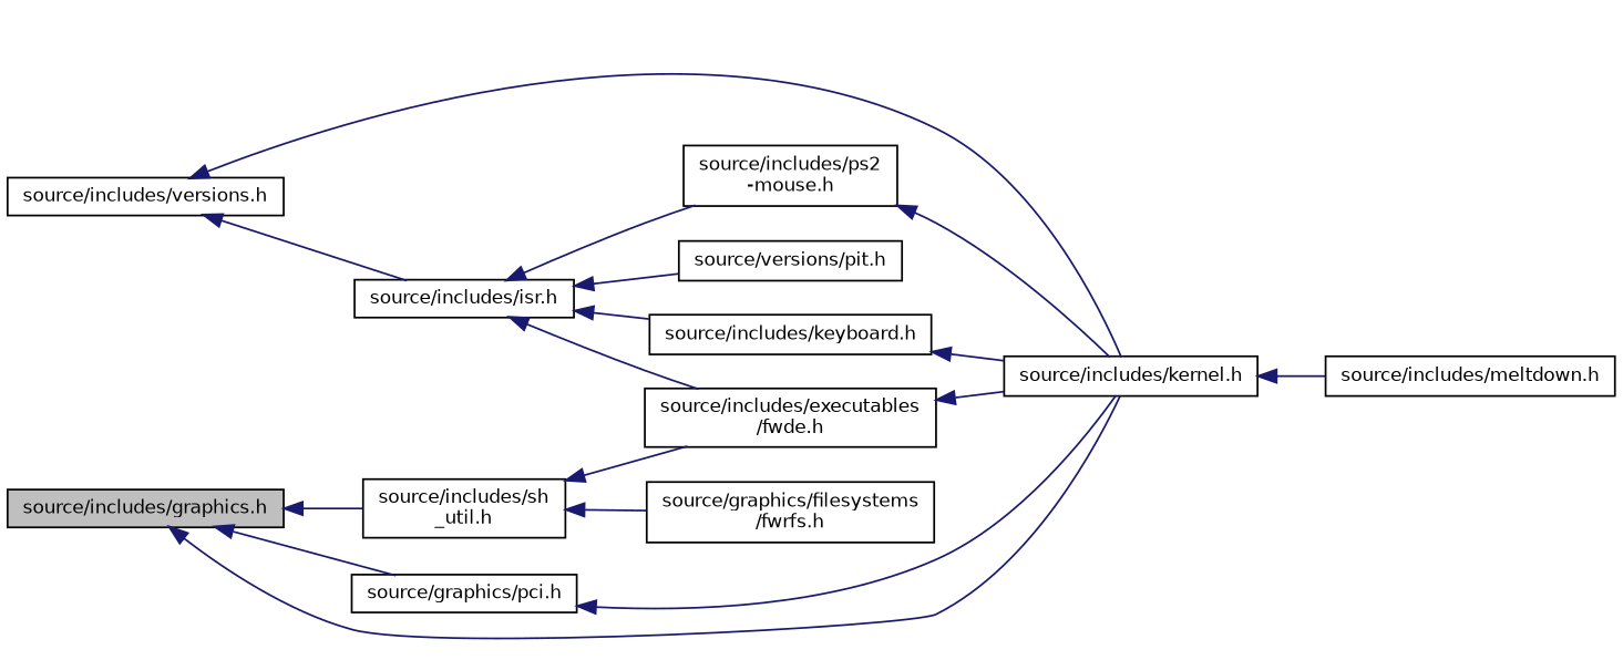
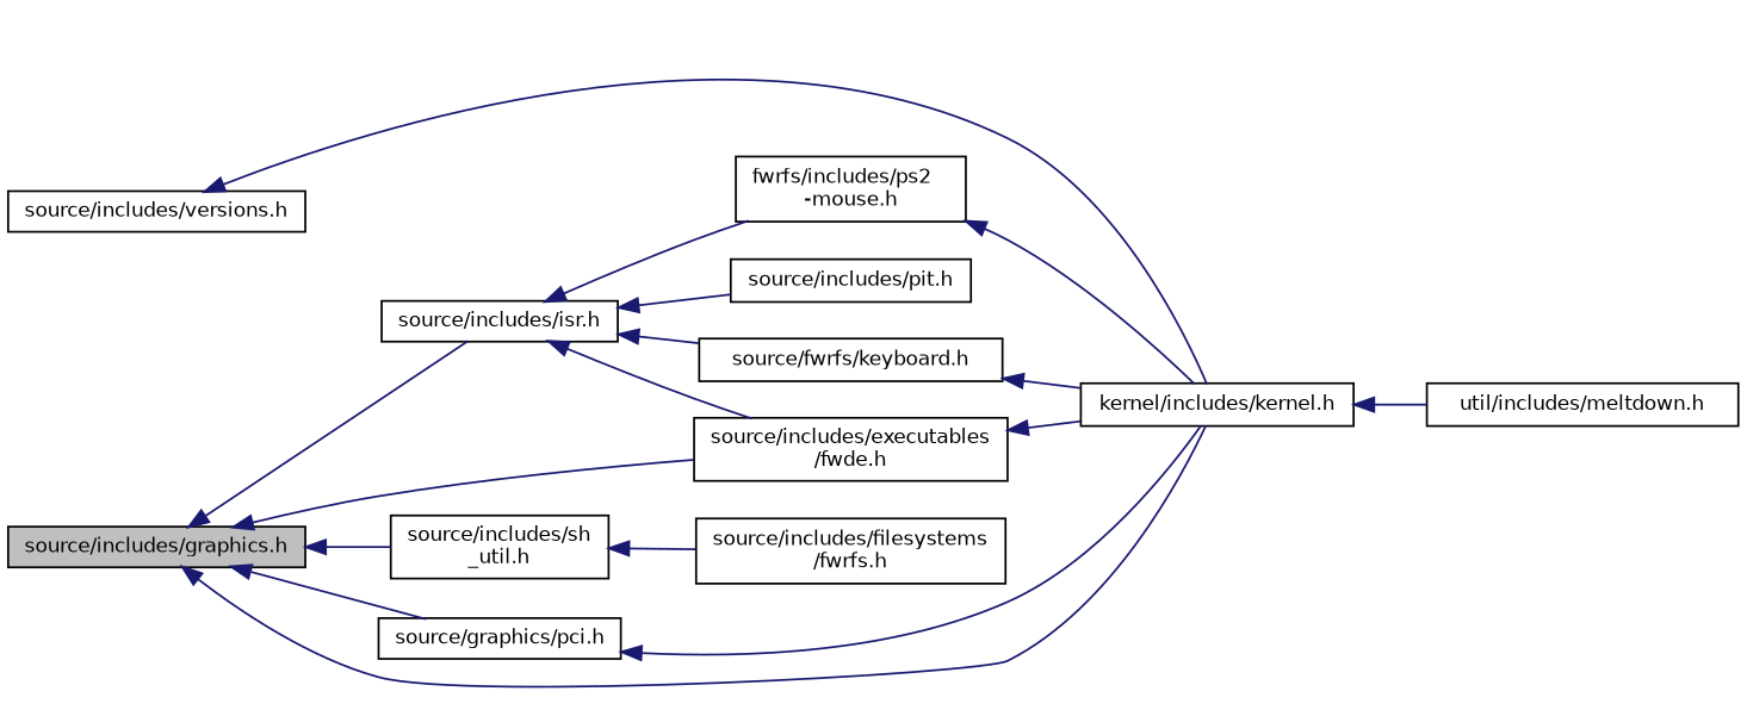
  digraph {
    rankdir=LR
    node [color=black fillcolor=white fontname=Helvetica fontsize=10 shape=record style=filled]
    edge [color=midnightblue dir=back fontname=Helvetica fontsize=10 labelfontname=Helvetica labelfontsize=10 style=solid]
    n1 [fillcolor=grey75 fontcolor=black height=0.2 label="source/includes/graphics.h" width=0.4]
    n2 [height=0.2 label="source/includes/executables\l/fwde.h" width=0.4]
-   n3 [height=0.2 label="source/includes/kernel.h" width=0.4]
+   n3 [height=0.2 label="kernel/includes/kernel.h" width=0.4]
    n4 [height=0.2 label="source/includes/isr.h" width=0.4]
    n5 [height=0.2 label="source/graphics/pci.h" width=0.4]
    n6 [height=0.2 label="source/includes/sh\l_util.h" width=0.4]
-   n7 [height=0.2 label="source/includes/meltdown.h" width=0.4]
-   n8 [height=0.2 label="source/graphics/filesystems\l/fwrfs.h" width=0.4]
-   n9 [height=0.2 label="source/includes/keyboard.h" width=0.4]
-   n10 [height=0.2 label="source/versions/pit.h" width=0.4]
-   n11 [height=0.2 label="source/includes/ps2\l-mouse.h" width=0.4]
+   n7 [height=0.2 label="util/includes/meltdown.h" width=0.4]
+   n8 [height=0.2 label="source/includes/filesystems\l/fwrfs.h" width=0.4]
+   n9 [height=0.2 label="source/fwrfs/keyboard.h" width=0.4]
+   n10 [height=0.2 label="source/includes/pit.h" width=0.4]
+   n11 [height=0.2 label="fwrfs/includes/ps2\l-mouse.h" width=0.4]
    n12 [height=0.2 label="source/includes/versions.h" width=0.4]
-   n6 -> n2
+   n1 -> n2
    n1 -> n3
-   n12 -> n4
+   n1 -> n4
    n1 -> n5
    n1 -> n6
    n2 -> n3
    n3 -> n7
    n4 -> n2
    n4 -> n9
    n4 -> n10
    n4 -> n11
    n5 -> n3
    n6 -> n8
    n9 -> n3
    n11 -> n3
    n12 -> n3
  }
